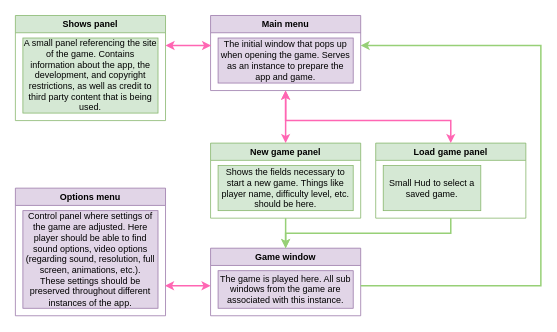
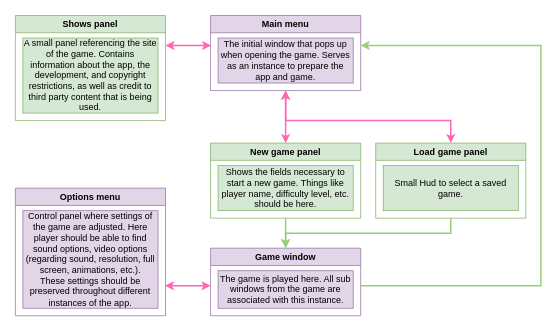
  <mxCell id="0" />
  <mxCell id="1" parent="0" />
  <mxCell id="2" value="Main menu" style="swimlane;whiteSpace=wrap;html=1;swimlaneLine=1;rounded=0;shadow=0;glass=0;fillColor=#e1d5e7;strokeColor=#9673a6;" vertex="1" parent="1"><mxGeometry x="280" y="20" width="200" height="100" as="geometry"><mxRectangle x="280" y="250" width="100" height="30" as="alternateBounds" /></mxGeometry></mxCell>
  <mxCell id="3" value="The initial window that pops up when opening the game. Serves as an instance to prepare the app and game." style="text;html=1;strokeColor=#9673a6;fillColor=#e1d5e7;align=center;verticalAlign=middle;whiteSpace=wrap;rounded=0;" vertex="1" parent="2"><mxGeometry x="10" y="30" width="180" height="60" as="geometry" /></mxCell>
  <mxCell id="4" value="Options menu" style="swimlane;whiteSpace=wrap;html=1;swimlaneLine=1;rounded=0;shadow=0;glass=0;fillColor=#e1d5e7;strokeColor=#9673a6;" vertex="1" parent="1"><mxGeometry x="20" y="250" width="200" height="170" as="geometry"><mxRectangle x="280" y="250" width="100" height="30" as="alternateBounds" /></mxGeometry></mxCell>
  <mxCell id="5" value="Control panel where settings of the game are adjusted. Here player should be able to find sound options, video options (regarding sound, resolution, full screen, animations, etc.).&lt;br&gt;These settings should be preserved throughout different instances of the app." style="text;html=1;strokeColor=#9673a6;fillColor=#e1d5e7;align=center;verticalAlign=middle;whiteSpace=wrap;rounded=0;" vertex="1" parent="4"><mxGeometry x="10" y="30" width="180" height="130" as="geometry" /></mxCell>
  <mxCell id="6" value="Shows panel" style="swimlane;whiteSpace=wrap;html=1;swimlaneLine=1;rounded=0;shadow=0;glass=0;fillColor=#d5e8d4;strokeColor=#82b366;" vertex="1" parent="1"><mxGeometry x="20" y="20" width="200" height="140" as="geometry"><mxRectangle x="280" y="250" width="100" height="30" as="alternateBounds" /></mxGeometry></mxCell>
  <mxCell id="7" value="A small panel referencing the site of the game. Contains information about the app, the development, and copyright restrictions, as well as credit to third party content that is being used." style="text;html=1;strokeColor=#82b366;fillColor=#d5e8d4;align=center;verticalAlign=middle;whiteSpace=wrap;rounded=0;" vertex="1" parent="6"><mxGeometry x="10" y="30" width="180" height="100" as="geometry" /></mxCell>
  <mxCell id="8" value="Load game panel" style="swimlane;whiteSpace=wrap;html=1;swimlaneLine=1;rounded=0;shadow=0;glass=0;fillColor=#d5e8d4;strokeColor=#82b366;" vertex="1" parent="1"><mxGeometry x="500" y="190" width="200" height="100" as="geometry"><mxRectangle x="280" y="250" width="100" height="30" as="alternateBounds" /></mxGeometry></mxCell>
- <mxCell id="9" value="Small Hud to select a saved game." style="text;html=1;strokeColor=#82b366;fillColor=#d5e8d4;align=center;verticalAlign=middle;whiteSpace=wrap;rounded=0;" vertex="1" parent="8"><mxGeometry x="10" y="30" width="130" height="60" as="geometry" /></mxCell>
+ <mxCell id="9" value="Small Hud to select a saved game." style="text;html=1;strokeColor=#82b366;fillColor=#d5e8d4;align=center;verticalAlign=middle;whiteSpace=wrap;rounded=0;" vertex="1" parent="8"><mxGeometry x="10" y="30" width="180" height="60" as="geometry" /></mxCell>
  <mxCell id="10" value="New game panel" style="swimlane;whiteSpace=wrap;html=1;swimlaneLine=1;rounded=0;shadow=0;glass=0;fillColor=#d5e8d4;strokeColor=#82b366;" vertex="1" parent="1"><mxGeometry x="280" y="190" width="200" height="100" as="geometry"><mxRectangle x="280" y="250" width="100" height="30" as="alternateBounds" /></mxGeometry></mxCell>
  <mxCell id="11" value="Shows the fields necessary to start a new game. Things like player name, difficulty level, etc. should be here." style="text;html=1;strokeColor=#82b366;fillColor=#d5e8d4;align=center;verticalAlign=middle;whiteSpace=wrap;rounded=0;" vertex="1" parent="10"><mxGeometry x="10" y="30" width="180" height="60" as="geometry" /></mxCell>
  <mxCell id="12" value="Game window" style="swimlane;whiteSpace=wrap;html=1;swimlaneLine=1;rounded=0;shadow=0;glass=0;fillColor=#e1d5e7;strokeColor=#9673a6;" vertex="1" parent="1"><mxGeometry x="280" y="330" width="200" height="90" as="geometry"><mxRectangle x="280" y="250" width="100" height="30" as="alternateBounds" /></mxGeometry></mxCell>
  <mxCell id="13" value="The game is played here. All sub windows from the game are associated with this instance." style="text;html=1;strokeColor=#9673a6;fillColor=#e1d5e7;align=center;verticalAlign=middle;whiteSpace=wrap;rounded=0;" vertex="1" parent="12"><mxGeometry x="10" y="30" width="180" height="50" as="geometry" /></mxCell>
  <mxCell id="14" value="" style="endArrow=classic;startArrow=classic;html=1;rounded=0;strokeColor=#FF66B3;strokeWidth=2;" edge="1" parent="1"><mxGeometry width="50" height="50" relative="1" as="geometry"><mxPoint x="220" y="60" as="sourcePoint" /><mxPoint x="280.711" y="60" as="targetPoint" /></mxGeometry></mxCell>
  <mxCell id="15" value="" style="endArrow=classic;startArrow=classic;html=1;rounded=0;strokeColor=#FF66B3;strokeWidth=2;" edge="1" parent="1"><mxGeometry width="50" height="50" relative="1" as="geometry"><mxPoint x="219.29" y="380" as="sourcePoint" /><mxPoint x="280.001" y="380" as="targetPoint" /></mxGeometry></mxCell>
  <mxCell id="16" value="" style="endArrow=classic;startArrow=classic;html=1;rounded=0;exitX=0.5;exitY=0;exitDx=0;exitDy=0;entryX=0.5;entryY=1;entryDx=0;entryDy=0;strokeColor=#FF66B3;strokeWidth=2;" edge="1" parent="1" source="10" target="2"><mxGeometry width="50" height="50" relative="1" as="geometry"><mxPoint x="240" y="80" as="sourcePoint" /><mxPoint x="300.711" y="80" as="targetPoint" /></mxGeometry></mxCell>
  <mxCell id="17" value="" style="endArrow=classic;startArrow=classic;html=1;rounded=0;exitX=0.5;exitY=1;exitDx=0;exitDy=0;entryX=0.5;entryY=0;entryDx=0;entryDy=0;strokeColor=#FF66B3;strokeWidth=2;" edge="1" parent="1" source="2" target="8"><mxGeometry width="50" height="50" relative="1" as="geometry"><mxPoint x="250" y="90" as="sourcePoint" /><mxPoint x="310.711" y="90" as="targetPoint" /><Array as="points"><mxPoint x="380" y="160" /><mxPoint x="600" y="160" /></Array></mxGeometry></mxCell>
  <mxCell id="18" value="" style="endArrow=classic;html=1;rounded=0;exitX=0.5;exitY=1;exitDx=0;exitDy=0;entryX=0.5;entryY=0;entryDx=0;entryDy=0;strokeColor=#97D077;strokeWidth=2;" edge="1" parent="1" source="10" target="12"><mxGeometry width="50" height="50" relative="1" as="geometry"><mxPoint x="390" y="270" as="sourcePoint" /><mxPoint x="440" y="220" as="targetPoint" /></mxGeometry></mxCell>
  <mxCell id="19" value="" style="endArrow=classic;html=1;rounded=0;exitX=0.5;exitY=1;exitDx=0;exitDy=0;strokeColor=#97D077;strokeWidth=2;" edge="1" parent="1" source="8"><mxGeometry width="50" height="50" relative="1" as="geometry"><mxPoint x="390" y="300" as="sourcePoint" /><mxPoint x="380" y="330" as="targetPoint" /><Array as="points"><mxPoint x="600" y="310" /><mxPoint x="380" y="310" /></Array></mxGeometry></mxCell>
  <mxCell id="20" value="" style="endArrow=classic;html=1;rounded=0;strokeColor=#97D077;strokeWidth=2;" edge="1" parent="1"><mxGeometry width="50" height="50" relative="1" as="geometry"><mxPoint x="480" y="380" as="sourcePoint" /><mxPoint x="480" y="60" as="targetPoint" /><Array as="points"><mxPoint x="720" y="380" /><mxPoint x="720" y="60" /></Array></mxGeometry></mxCell>
